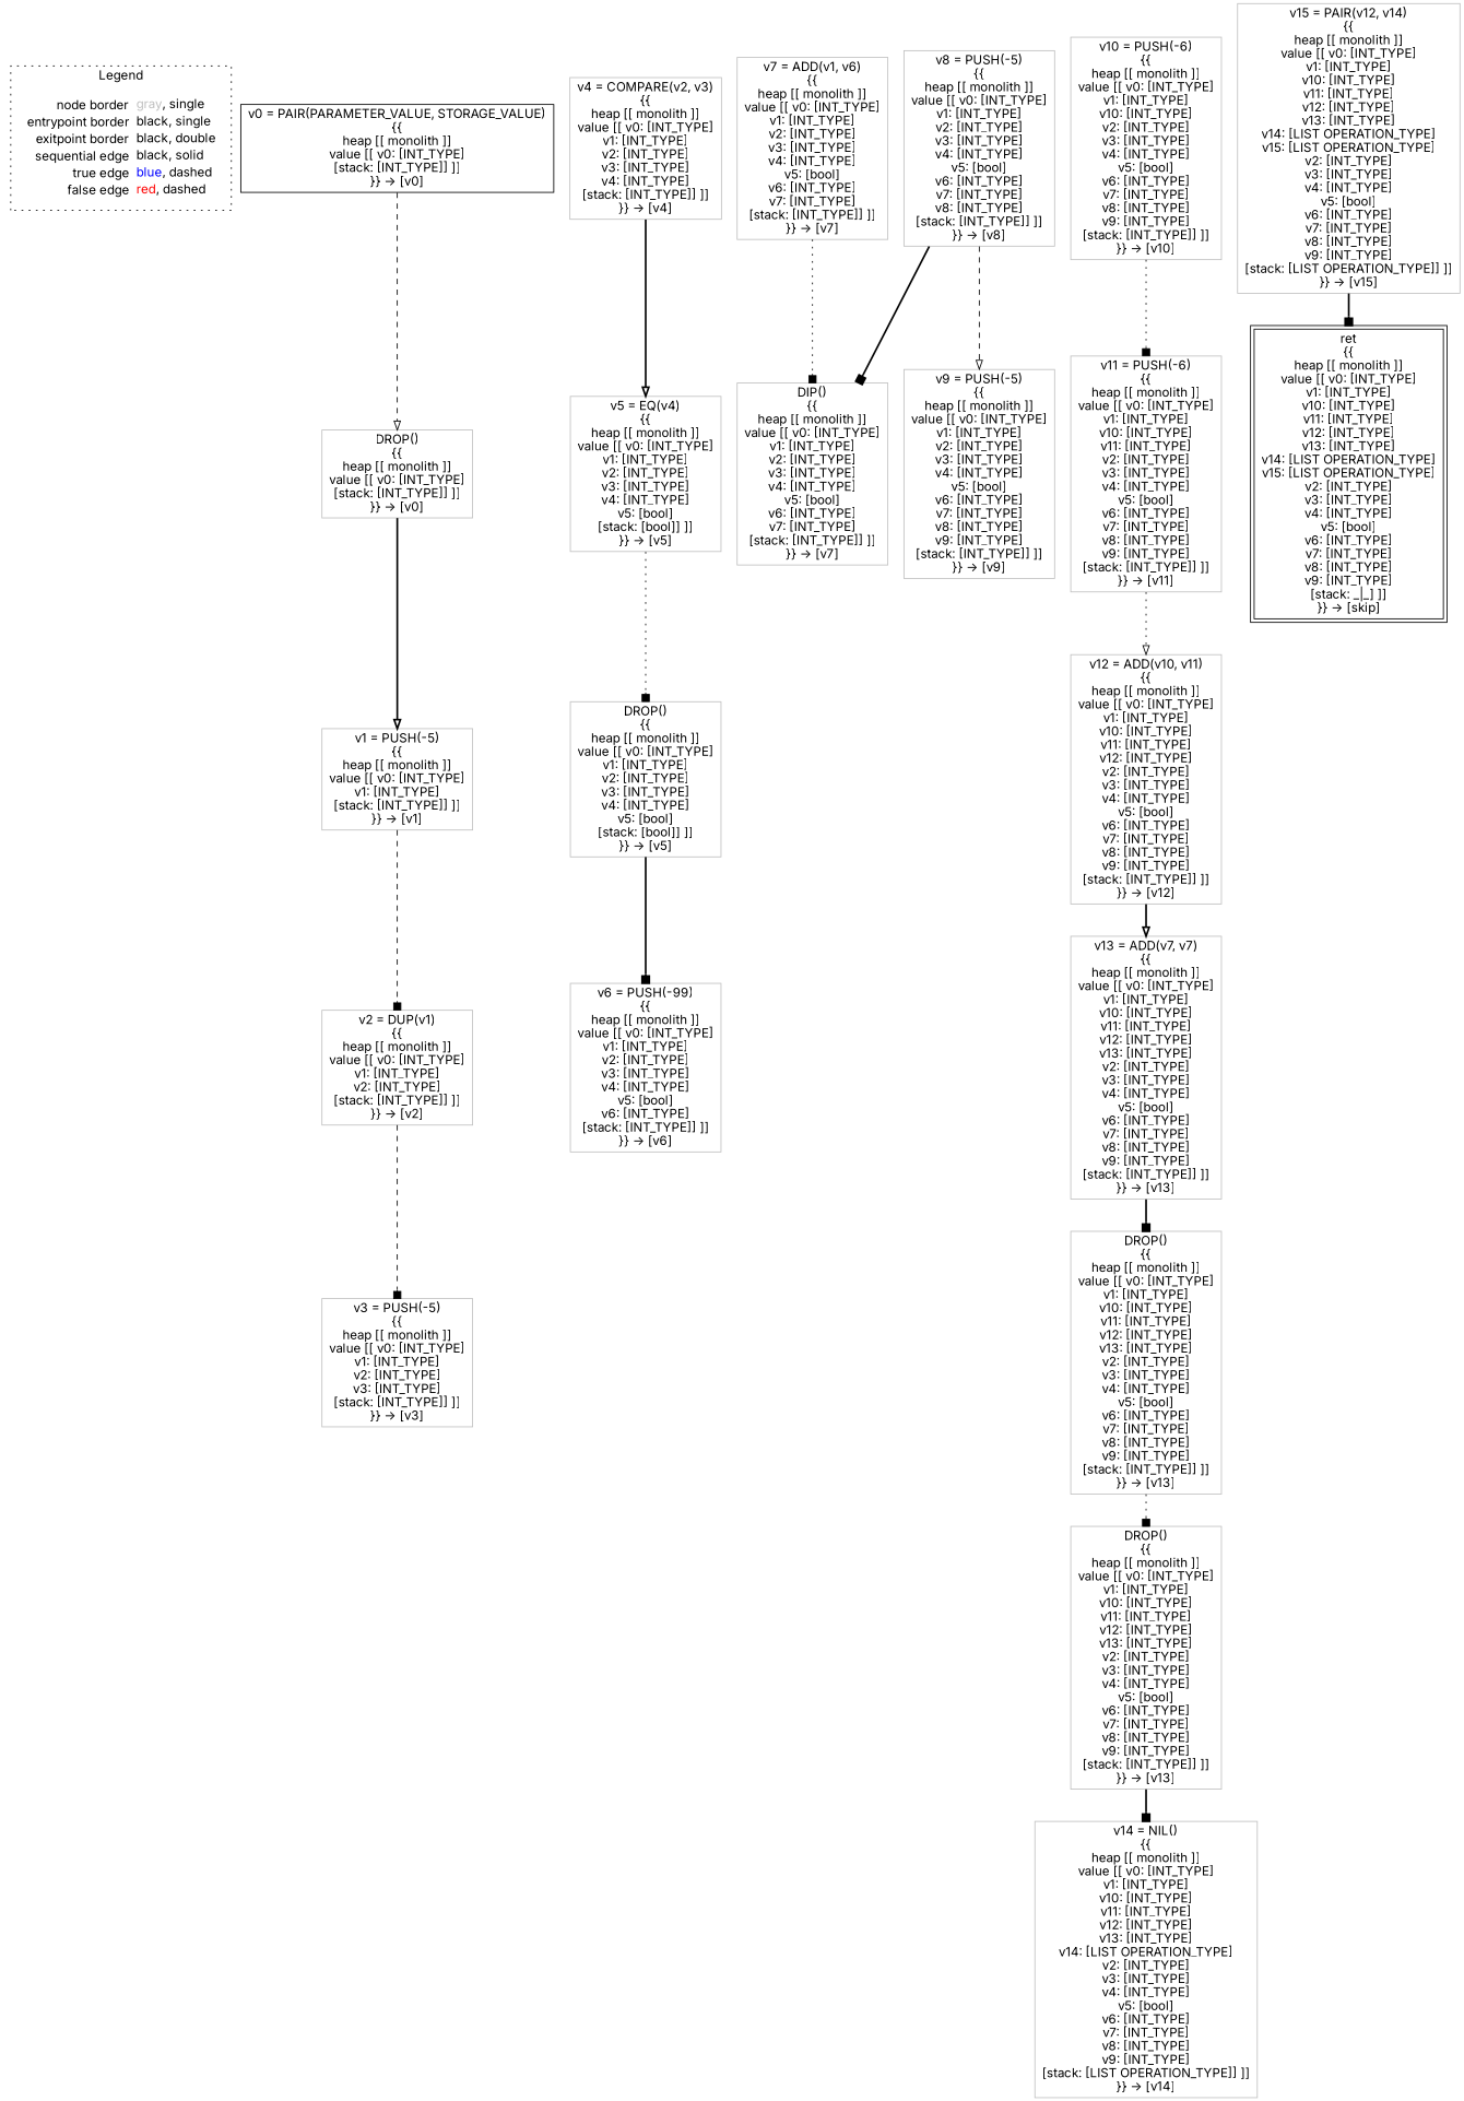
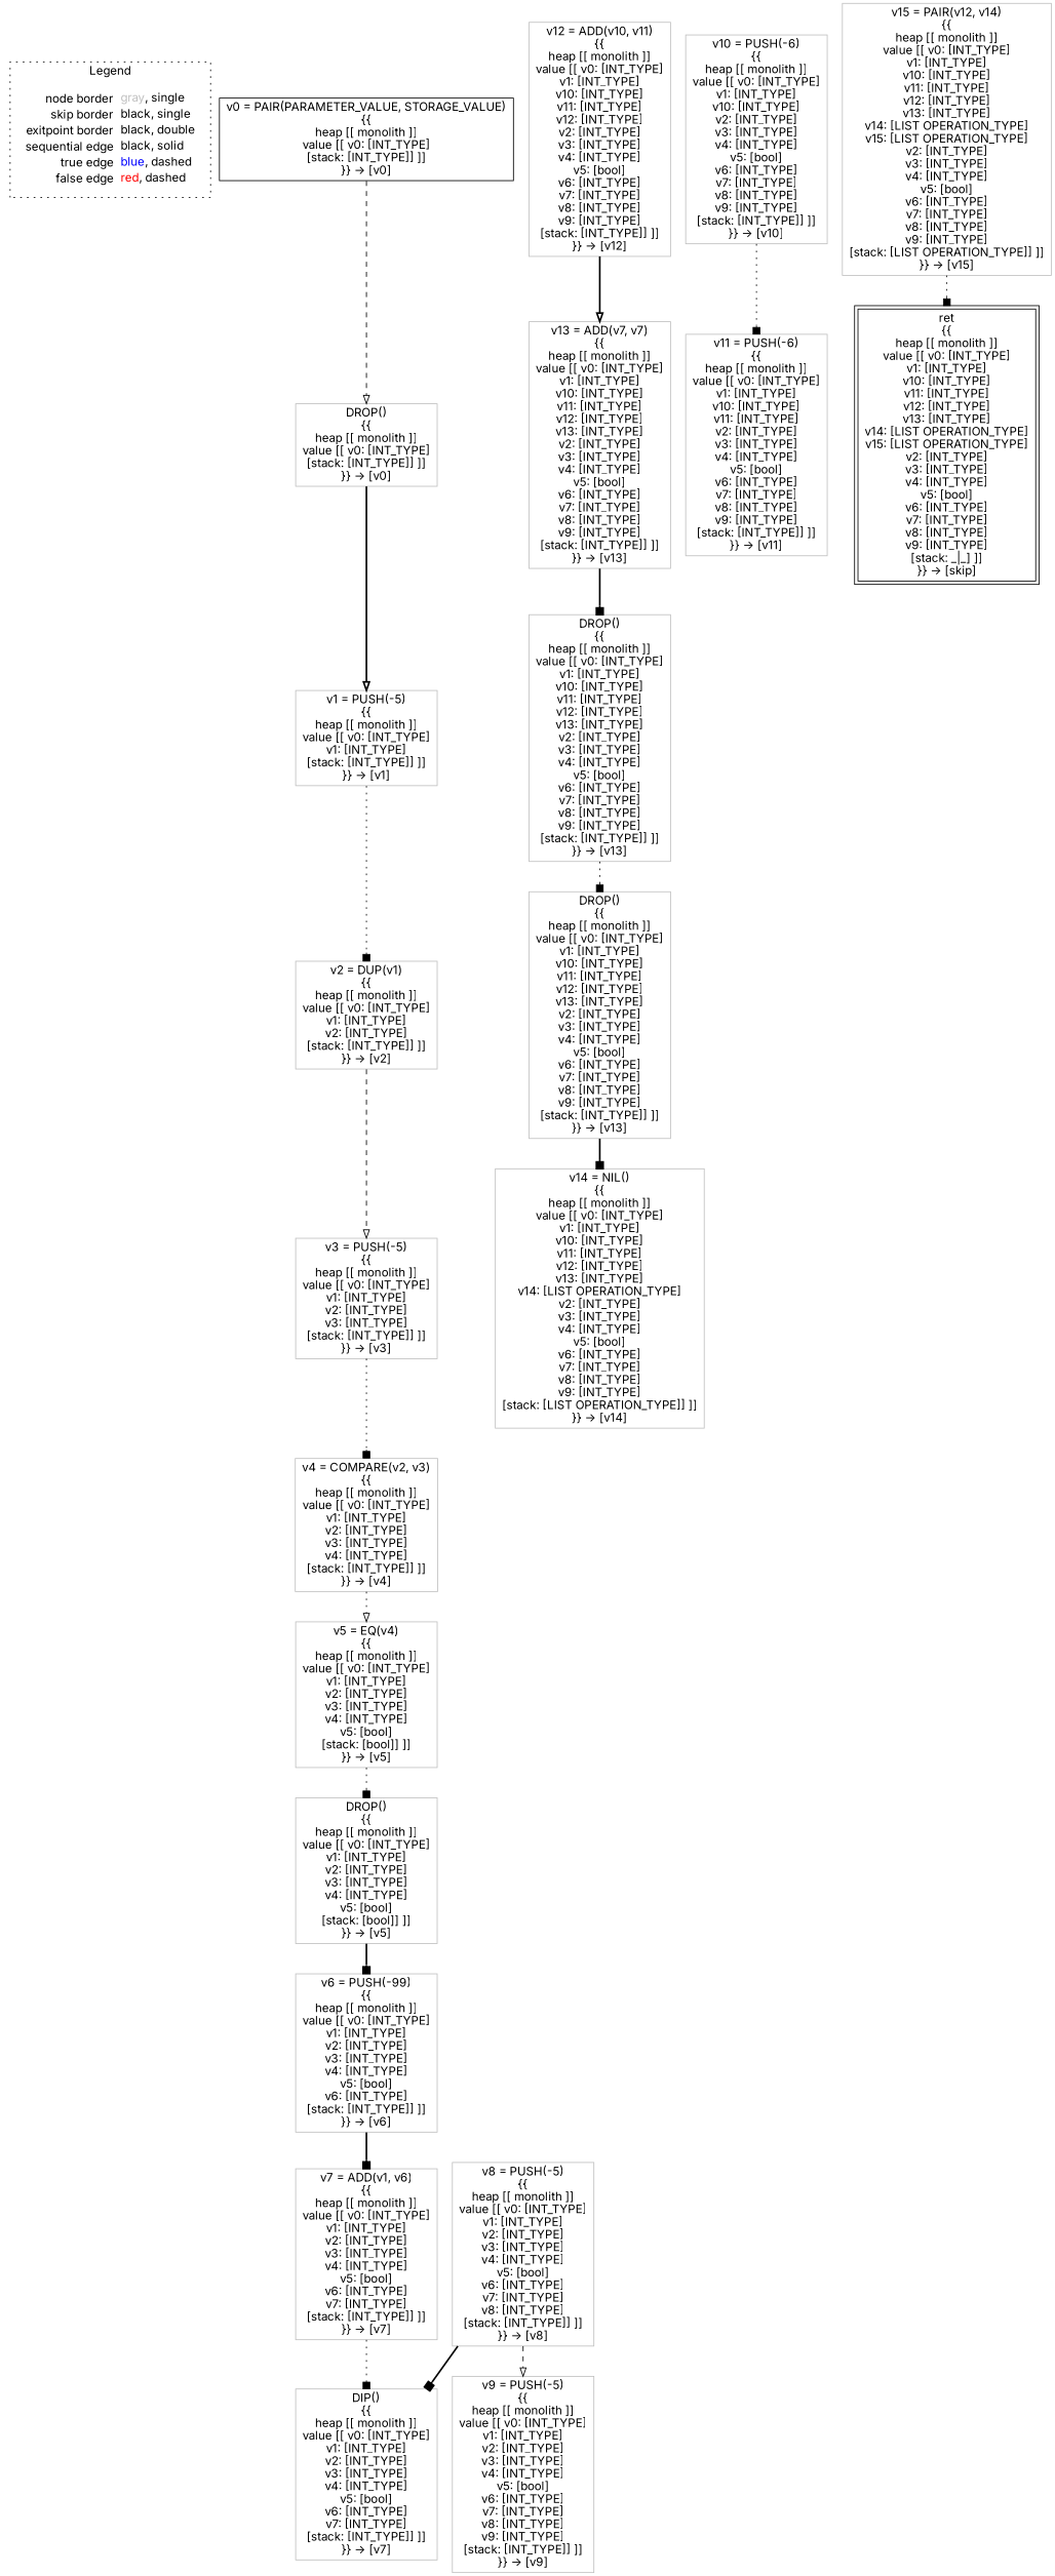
  digraph {
    fontname=Inter
    node [fontname=Inter shape=rect color=gray]
    edge [arrowhead=box color=black fontname=Inter style=bold]
-   n1 [label=<<table border="0" cellpadding="2" cellspacing="0" cellborder="0"><tr><td align="right">node border&nbsp;</td><td align="left"><font color="gray">gray</font>, single</td></tr><tr><td align="right">entrypoint border&nbsp;</td><td align="left"><font color="black">black</font>, single</td></tr><tr><td align="right">exitpoint border&nbsp;</td><td align="left"><font color="black">black</font>, double</td></tr><tr><td align="right">sequential edge&nbsp;</td><td align="left"><font color="black">black</font>, solid</td></tr><tr><td align="right">true edge&nbsp;</td><td align="left"><font color="blue">blue</font>, dashed</td></tr><tr><td align="right">false edge&nbsp;</td><td align="left"><font color="red">red</font>, dashed</td></tr></table>> shape=plaintext color=""]
+   n1 [label=<<table border="0" cellpadding="2" cellspacing="0" cellborder="0"><tr><td align="right">node border&nbsp;</td><td align="left"><font color="gray">gray</font>, single</td></tr><tr><td align="right">skip border&nbsp;</td><td align="left"><font color="black">black</font>, single</td></tr><tr><td align="right">exitpoint border&nbsp;</td><td align="left"><font color="black">black</font>, double</td></tr><tr><td align="right">sequential edge&nbsp;</td><td align="left"><font color="black">black</font>, solid</td></tr><tr><td align="right">true edge&nbsp;</td><td align="left"><font color="blue">blue</font>, dashed</td></tr><tr><td align="right">false edge&nbsp;</td><td align="left"><font color="red">red</font>, dashed</td></tr></table>> shape=plaintext color=""]
    n2 [color=black label=<v0 = PAIR(PARAMETER_VALUE, STORAGE_VALUE)<BR/>{{<BR/>heap [[ monolith ]]<BR/>value [[ v0: [INT_TYPE]<BR/>[stack: [INT_TYPE]] ]]<BR/>}} -&gt; [v0]>]
    n3 [label=<DROP()<BR/>{{<BR/>heap [[ monolith ]]<BR/>value [[ v0: [INT_TYPE]<BR/>[stack: [INT_TYPE]] ]]<BR/>}} -&gt; [v0]>]
    n4 [label=<v1 = PUSH(-5)<BR/>{{<BR/>heap [[ monolith ]]<BR/>value [[ v0: [INT_TYPE]<BR/>v1: [INT_TYPE]<BR/>[stack: [INT_TYPE]] ]]<BR/>}} -&gt; [v1]>]
    n5 [label=<v6 = PUSH(-99)<BR/>{{<BR/>heap [[ monolith ]]<BR/>value [[ v0: [INT_TYPE]<BR/>v1: [INT_TYPE]<BR/>v2: [INT_TYPE]<BR/>v3: [INT_TYPE]<BR/>v4: [INT_TYPE]<BR/>v5: [bool]<BR/>v6: [INT_TYPE]<BR/>[stack: [INT_TYPE]] ]]<BR/>}} -&gt; [v6]>]
    n6 [label=<v7 = ADD(v1, v6)<BR/>{{<BR/>heap [[ monolith ]]<BR/>value [[ v0: [INT_TYPE]<BR/>v1: [INT_TYPE]<BR/>v2: [INT_TYPE]<BR/>v3: [INT_TYPE]<BR/>v4: [INT_TYPE]<BR/>v5: [bool]<BR/>v6: [INT_TYPE]<BR/>v7: [INT_TYPE]<BR/>[stack: [INT_TYPE]] ]]<BR/>}} -&gt; [v7]>]
    n7 [label=<DIP()<BR/>{{<BR/>heap [[ monolith ]]<BR/>value [[ v0: [INT_TYPE]<BR/>v1: [INT_TYPE]<BR/>v2: [INT_TYPE]<BR/>v3: [INT_TYPE]<BR/>v4: [INT_TYPE]<BR/>v5: [bool]<BR/>v6: [INT_TYPE]<BR/>v7: [INT_TYPE]<BR/>[stack: [INT_TYPE]] ]]<BR/>}} -&gt; [v7]>]
    n8 [label=<v9 = PUSH(-5)<BR/>{{<BR/>heap [[ monolith ]]<BR/>value [[ v0: [INT_TYPE]<BR/>v1: [INT_TYPE]<BR/>v2: [INT_TYPE]<BR/>v3: [INT_TYPE]<BR/>v4: [INT_TYPE]<BR/>v5: [bool]<BR/>v6: [INT_TYPE]<BR/>v7: [INT_TYPE]<BR/>v8: [INT_TYPE]<BR/>v9: [INT_TYPE]<BR/>[stack: [INT_TYPE]] ]]<BR/>}} -&gt; [v9]>]
    n9 [label=<v12 = ADD(v10, v11)<BR/>{{<BR/>heap [[ monolith ]]<BR/>value [[ v0: [INT_TYPE]<BR/>v1: [INT_TYPE]<BR/>v10: [INT_TYPE]<BR/>v11: [INT_TYPE]<BR/>v12: [INT_TYPE]<BR/>v2: [INT_TYPE]<BR/>v3: [INT_TYPE]<BR/>v4: [INT_TYPE]<BR/>v5: [bool]<BR/>v6: [INT_TYPE]<BR/>v7: [INT_TYPE]<BR/>v8: [INT_TYPE]<BR/>v9: [INT_TYPE]<BR/>[stack: [INT_TYPE]] ]]<BR/>}} -&gt; [v12]>]
    n10 [label=<v13 = ADD(v7, v7)<BR/>{{<BR/>heap [[ monolith ]]<BR/>value [[ v0: [INT_TYPE]<BR/>v1: [INT_TYPE]<BR/>v10: [INT_TYPE]<BR/>v11: [INT_TYPE]<BR/>v12: [INT_TYPE]<BR/>v13: [INT_TYPE]<BR/>v2: [INT_TYPE]<BR/>v3: [INT_TYPE]<BR/>v4: [INT_TYPE]<BR/>v5: [bool]<BR/>v6: [INT_TYPE]<BR/>v7: [INT_TYPE]<BR/>v8: [INT_TYPE]<BR/>v9: [INT_TYPE]<BR/>[stack: [INT_TYPE]] ]]<BR/>}} -&gt; [v13]>]
    n11 [label=<DROP()<BR/>{{<BR/>heap [[ monolith ]]<BR/>value [[ v0: [INT_TYPE]<BR/>v1: [INT_TYPE]<BR/>v10: [INT_TYPE]<BR/>v11: [INT_TYPE]<BR/>v12: [INT_TYPE]<BR/>v13: [INT_TYPE]<BR/>v2: [INT_TYPE]<BR/>v3: [INT_TYPE]<BR/>v4: [INT_TYPE]<BR/>v5: [bool]<BR/>v6: [INT_TYPE]<BR/>v7: [INT_TYPE]<BR/>v8: [INT_TYPE]<BR/>v9: [INT_TYPE]<BR/>[stack: [INT_TYPE]] ]]<BR/>}} -&gt; [v13]>]
    n12 [label=<v8 = PUSH(-5)<BR/>{{<BR/>heap [[ monolith ]]<BR/>value [[ v0: [INT_TYPE]<BR/>v1: [INT_TYPE]<BR/>v2: [INT_TYPE]<BR/>v3: [INT_TYPE]<BR/>v4: [INT_TYPE]<BR/>v5: [bool]<BR/>v6: [INT_TYPE]<BR/>v7: [INT_TYPE]<BR/>v8: [INT_TYPE]<BR/>[stack: [INT_TYPE]] ]]<BR/>}} -&gt; [v8]>]
    n13 [label=<v11 = PUSH(-6)<BR/>{{<BR/>heap [[ monolith ]]<BR/>value [[ v0: [INT_TYPE]<BR/>v1: [INT_TYPE]<BR/>v10: [INT_TYPE]<BR/>v11: [INT_TYPE]<BR/>v2: [INT_TYPE]<BR/>v3: [INT_TYPE]<BR/>v4: [INT_TYPE]<BR/>v5: [bool]<BR/>v6: [INT_TYPE]<BR/>v7: [INT_TYPE]<BR/>v8: [INT_TYPE]<BR/>v9: [INT_TYPE]<BR/>[stack: [INT_TYPE]] ]]<BR/>}} -&gt; [v11]>]
    n14 [label=<v2 = DUP(v1)<BR/>{{<BR/>heap [[ monolith ]]<BR/>value [[ v0: [INT_TYPE]<BR/>v1: [INT_TYPE]<BR/>v2: [INT_TYPE]<BR/>[stack: [INT_TYPE]] ]]<BR/>}} -&gt; [v2]>]
    n15 [label=<v3 = PUSH(-5)<BR/>{{<BR/>heap [[ monolith ]]<BR/>value [[ v0: [INT_TYPE]<BR/>v1: [INT_TYPE]<BR/>v2: [INT_TYPE]<BR/>v3: [INT_TYPE]<BR/>[stack: [INT_TYPE]] ]]<BR/>}} -&gt; [v3]>]
    n16 [label=<v4 = COMPARE(v2, v3)<BR/>{{<BR/>heap [[ monolith ]]<BR/>value [[ v0: [INT_TYPE]<BR/>v1: [INT_TYPE]<BR/>v2: [INT_TYPE]<BR/>v3: [INT_TYPE]<BR/>v4: [INT_TYPE]<BR/>[stack: [INT_TYPE]] ]]<BR/>}} -&gt; [v4]>]
    n17 [label=<v5 = EQ(v4)<BR/>{{<BR/>heap [[ monolith ]]<BR/>value [[ v0: [INT_TYPE]<BR/>v1: [INT_TYPE]<BR/>v2: [INT_TYPE]<BR/>v3: [INT_TYPE]<BR/>v4: [INT_TYPE]<BR/>v5: [bool]<BR/>[stack: [bool]] ]]<BR/>}} -&gt; [v5]>]
    n18 [label=<v15 = PAIR(v12, v14)<BR/>{{<BR/>heap [[ monolith ]]<BR/>value [[ v0: [INT_TYPE]<BR/>v1: [INT_TYPE]<BR/>v10: [INT_TYPE]<BR/>v11: [INT_TYPE]<BR/>v12: [INT_TYPE]<BR/>v13: [INT_TYPE]<BR/>v14: [LIST OPERATION_TYPE]<BR/>v15: [LIST OPERATION_TYPE]<BR/>v2: [INT_TYPE]<BR/>v3: [INT_TYPE]<BR/>v4: [INT_TYPE]<BR/>v5: [bool]<BR/>v6: [INT_TYPE]<BR/>v7: [INT_TYPE]<BR/>v8: [INT_TYPE]<BR/>v9: [INT_TYPE]<BR/>[stack: [LIST OPERATION_TYPE]] ]]<BR/>}} -&gt; [v15]>]
    n19 [color=black label=<ret<BR/>{{<BR/>heap [[ monolith ]]<BR/>value [[ v0: [INT_TYPE]<BR/>v1: [INT_TYPE]<BR/>v10: [INT_TYPE]<BR/>v11: [INT_TYPE]<BR/>v12: [INT_TYPE]<BR/>v13: [INT_TYPE]<BR/>v14: [LIST OPERATION_TYPE]<BR/>v15: [LIST OPERATION_TYPE]<BR/>v2: [INT_TYPE]<BR/>v3: [INT_TYPE]<BR/>v4: [INT_TYPE]<BR/>v5: [bool]<BR/>v6: [INT_TYPE]<BR/>v7: [INT_TYPE]<BR/>v8: [INT_TYPE]<BR/>v9: [INT_TYPE]<BR/>[stack: _|_] ]]<BR/>}} -&gt; [skip]> peripheries=2]
    n20 [label=<v10 = PUSH(-6)<BR/>{{<BR/>heap [[ monolith ]]<BR/>value [[ v0: [INT_TYPE]<BR/>v1: [INT_TYPE]<BR/>v10: [INT_TYPE]<BR/>v2: [INT_TYPE]<BR/>v3: [INT_TYPE]<BR/>v4: [INT_TYPE]<BR/>v5: [bool]<BR/>v6: [INT_TYPE]<BR/>v7: [INT_TYPE]<BR/>v8: [INT_TYPE]<BR/>v9: [INT_TYPE]<BR/>[stack: [INT_TYPE]] ]]<BR/>}} -&gt; [v10]>]
    n21 [label=<DROP()<BR/>{{<BR/>heap [[ monolith ]]<BR/>value [[ v0: [INT_TYPE]<BR/>v1: [INT_TYPE]<BR/>v10: [INT_TYPE]<BR/>v11: [INT_TYPE]<BR/>v12: [INT_TYPE]<BR/>v13: [INT_TYPE]<BR/>v2: [INT_TYPE]<BR/>v3: [INT_TYPE]<BR/>v4: [INT_TYPE]<BR/>v5: [bool]<BR/>v6: [INT_TYPE]<BR/>v7: [INT_TYPE]<BR/>v8: [INT_TYPE]<BR/>v9: [INT_TYPE]<BR/>[stack: [INT_TYPE]] ]]<BR/>}} -&gt; [v13]>]
    n22 [label=<v14 = NIL()<BR/>{{<BR/>heap [[ monolith ]]<BR/>value [[ v0: [INT_TYPE]<BR/>v1: [INT_TYPE]<BR/>v10: [INT_TYPE]<BR/>v11: [INT_TYPE]<BR/>v12: [INT_TYPE]<BR/>v13: [INT_TYPE]<BR/>v14: [LIST OPERATION_TYPE]<BR/>v2: [INT_TYPE]<BR/>v3: [INT_TYPE]<BR/>v4: [INT_TYPE]<BR/>v5: [bool]<BR/>v6: [INT_TYPE]<BR/>v7: [INT_TYPE]<BR/>v8: [INT_TYPE]<BR/>v9: [INT_TYPE]<BR/>[stack: [LIST OPERATION_TYPE]] ]]<BR/>}} -&gt; [v14]>]
    n23 [label=<DROP()<BR/>{{<BR/>heap [[ monolith ]]<BR/>value [[ v0: [INT_TYPE]<BR/>v1: [INT_TYPE]<BR/>v2: [INT_TYPE]<BR/>v3: [INT_TYPE]<BR/>v4: [INT_TYPE]<BR/>v5: [bool]<BR/>[stack: [bool]] ]]<BR/>}} -&gt; [v5]>]
    subgraph cluster_1 {
      label=Legend
      style=dotted
      n1
    }
    n2 -> n3 [arrowhead=onormal style=dashed]
    n3 -> n4 [arrowhead=onormal]
-   n4 -> n14 [style=dashed]
+   n4 -> n14 [style=dotted]
+   n5 -> n6
    n6 -> n7 [style=dotted]
    n9 -> n10 [arrowhead=onormal]
    n10 -> n11
    n11 -> n21 [style=dotted]
    n12 -> n7
    n12 -> n8 [arrowhead=onormal style=dashed]
-   n13 -> n9 [arrowhead=onormal style=dotted]
-   n14 -> n15 [style=dashed]
-   n16 -> n17 [arrowhead=onormal]
+   n14 -> n15 [arrowhead=onormal style=dashed]
+   n15 -> n16 [style=dotted]
+   n16 -> n17 [arrowhead=onormal style=dotted]
    n17 -> n23 [style=dotted]
-   n18 -> n19
+   n18 -> n19 [style=dotted]
    n20 -> n13 [style=dotted]
    n21 -> n22
    n23 -> n5
  }
